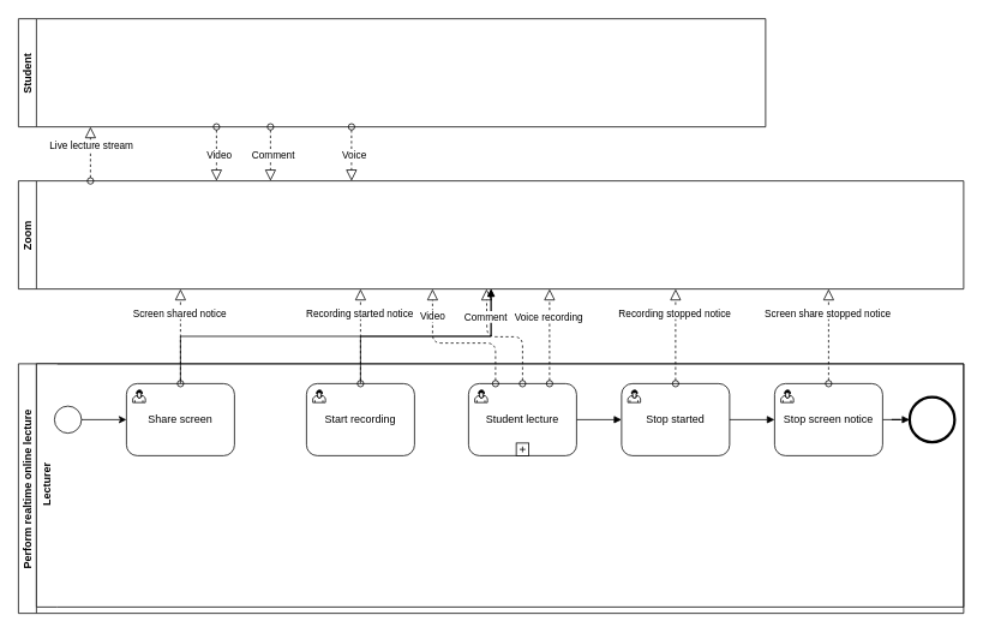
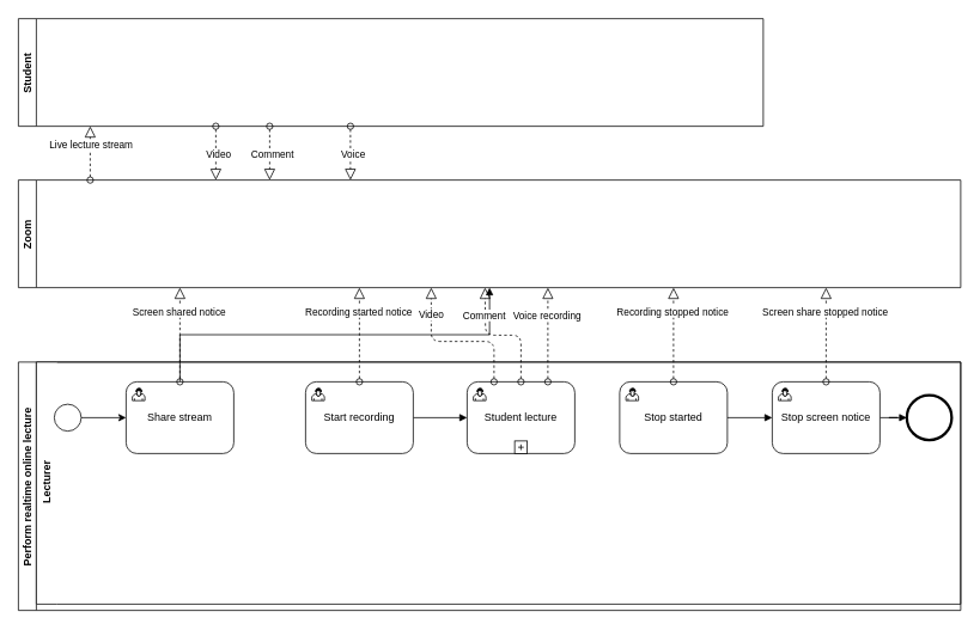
  <mxCell id="0" />
  <mxCell id="1" parent="0" />
  <mxCell id="2" value="Student" style="swimlane;startSize=20;horizontal=0;" vertex="1" parent="1"><mxGeometry x="20" y="20" width="830" height="120" as="geometry" /></mxCell>
  <mxCell id="3" value="Zoom" style="swimlane;startSize=20;horizontal=0;" vertex="1" parent="1"><mxGeometry x="20" y="200" width="1050" height="120" as="geometry" /></mxCell>
  <mxCell id="4" value="Perform realtime online lecture" style="swimlane;startSize=20;horizontal=0;" vertex="1" parent="1"><mxGeometry x="20" y="403" width="1050" height="277" as="geometry" /></mxCell>
  <mxCell id="5" value="Lecturer" style="swimlane;html=1;horizontal=0;swimlaneLine=0;" vertex="1" parent="4"><mxGeometry x="20" width="1030" height="270" as="geometry" /></mxCell>
- <mxCell id="6" style="edgeStyle=orthogonalEdgeStyle;rounded=0;orthogonalLoop=1;jettySize=auto;html=1;startArrow=none;startFill=0;endArrow=block;endFill=1;" edge="1" parent="5" source="7" target="3"><mxGeometry relative="1" as="geometry" /></mxCell>
+ <mxCell id="6" style="edgeStyle=orthogonalEdgeStyle;rounded=0;orthogonalLoop=1;jettySize=auto;html=1;entryX=0;entryY=0.5;entryDx=0;entryDy=0;startArrow=none;startFill=0;endArrow=block;endFill=1;" edge="1" parent="5" source="7" target="12"><mxGeometry relative="1" as="geometry" /></mxCell>
  <mxCell id="7" value="Start recording" style="html=1;whiteSpace=wrap;rounded=1;dropTarget=0;" vertex="1" parent="5"><mxGeometry x="300" y="22" width="120" height="80" as="geometry" /></mxCell>
  <mxCell id="8" value="" style="html=1;shape=mxgraph.bpmn.user_task;outlineConnect=0;" vertex="1" parent="7"><mxGeometry width="14" height="14" relative="1" as="geometry"><mxPoint x="7" y="7" as="offset" /></mxGeometry></mxCell>
  <mxCell id="9" style="edgeStyle=orthogonalEdgeStyle;rounded=0;orthogonalLoop=1;jettySize=auto;html=1;entryX=0;entryY=0.5;entryDx=0;entryDy=0;" edge="1" parent="5" source="10" target="16"><mxGeometry relative="1" as="geometry"><mxPoint x="130" y="62" as="targetPoint" /></mxGeometry></mxCell>
  <mxCell id="10" value="" style="shape=mxgraph.bpmn.shape;html=1;verticalLabelPosition=bottom;labelBackgroundColor=#ffffff;verticalAlign=top;align=center;perimeter=ellipsePerimeter;outlineConnect=0;outline=standard;symbol=general;" vertex="1" parent="5"><mxGeometry x="20" y="47" width="30" height="30" as="geometry" /></mxCell>
- <mxCell id="11" style="edgeStyle=orthogonalEdgeStyle;rounded=0;orthogonalLoop=1;jettySize=auto;html=1;startArrow=none;startFill=0;endArrow=block;endFill=1;exitX=1;exitY=0.5;exitDx=0;exitDy=0;entryX=0;entryY=0.5;entryDx=0;entryDy=0;" edge="1" parent="5" source="12" target="20"><mxGeometry relative="1" as="geometry"><mxPoint x="640" y="62" as="targetPoint" /></mxGeometry></mxCell>
  <mxCell id="12" value="Student lecture" style="html=1;whiteSpace=wrap;rounded=1;dropTarget=0;" vertex="1" parent="5"><mxGeometry x="480" y="22" width="120" height="80" as="geometry" /></mxCell>
  <mxCell id="13" value="" style="html=1;shape=mxgraph.bpmn.user_task;outlineConnect=0;" vertex="1" parent="12"><mxGeometry width="14" height="14" relative="1" as="geometry"><mxPoint x="7" y="7" as="offset" /></mxGeometry></mxCell>
  <mxCell id="14" value="" style="html=1;shape=plus;outlineConnect=0;" vertex="1" parent="12"><mxGeometry x="0.5" y="1" width="14" height="14" relative="1" as="geometry"><mxPoint x="-7" y="-14" as="offset" /></mxGeometry></mxCell>
  <mxCell id="15" style="edgeStyle=orthogonalEdgeStyle;rounded=0;orthogonalLoop=1;jettySize=auto;html=1;startArrow=none;startFill=0;endArrow=block;endFill=1;" edge="1" parent="5" source="16" target="3"><mxGeometry relative="1" as="geometry" /></mxCell>
- <mxCell id="16" value="Share screen" style="html=1;whiteSpace=wrap;rounded=1;dropTarget=0;" vertex="1" parent="5"><mxGeometry x="100" y="22" width="120" height="80" as="geometry" /></mxCell>
+ <mxCell id="16" value="Share stream" style="html=1;whiteSpace=wrap;rounded=1;dropTarget=0;" vertex="1" parent="5"><mxGeometry x="100" y="22" width="120" height="80" as="geometry" /></mxCell>
  <mxCell id="17" value="" style="html=1;shape=mxgraph.bpmn.user_task;outlineConnect=0;" vertex="1" parent="16"><mxGeometry width="14" height="14" relative="1" as="geometry"><mxPoint x="7" y="7" as="offset" /></mxGeometry></mxCell>
  <mxCell id="18" value="" style="shape=mxgraph.bpmn.shape;html=1;verticalLabelPosition=bottom;labelBackgroundColor=#ffffff;verticalAlign=top;align=center;perimeter=ellipsePerimeter;outlineConnect=0;outline=end;symbol=general;" vertex="1" parent="5"><mxGeometry x="970" y="37" width="50" height="50" as="geometry" /></mxCell>
  <mxCell id="19" style="edgeStyle=orthogonalEdgeStyle;rounded=0;orthogonalLoop=1;jettySize=auto;html=1;startArrow=none;startFill=0;endArrow=block;endFill=1;entryX=0;entryY=0.5;entryDx=0;entryDy=0;" edge="1" parent="5" source="20" target="23"><mxGeometry relative="1" as="geometry"><mxPoint x="810" y="62" as="targetPoint" /></mxGeometry></mxCell>
  <mxCell id="20" value="Stop started" style="html=1;whiteSpace=wrap;rounded=1;dropTarget=0;" vertex="1" parent="5"><mxGeometry x="650" y="22" width="120" height="80" as="geometry" /></mxCell>
  <mxCell id="21" value="" style="html=1;shape=mxgraph.bpmn.user_task;outlineConnect=0;" vertex="1" parent="20"><mxGeometry width="14" height="14" relative="1" as="geometry"><mxPoint x="7" y="7" as="offset" /></mxGeometry></mxCell>
  <mxCell id="22" style="edgeStyle=orthogonalEdgeStyle;rounded=0;orthogonalLoop=1;jettySize=auto;html=1;entryX=0;entryY=0.5;entryDx=0;entryDy=0;startArrow=none;startFill=0;endArrow=block;endFill=1;" edge="1" parent="5" source="23" target="18"><mxGeometry relative="1" as="geometry" /></mxCell>
  <mxCell id="23" value="Stop screen notice" style="html=1;whiteSpace=wrap;rounded=1;dropTarget=0;" vertex="1" parent="5"><mxGeometry x="820" y="22" width="120" height="80" as="geometry" /></mxCell>
  <mxCell id="24" value="" style="html=1;shape=mxgraph.bpmn.user_task;outlineConnect=0;" vertex="1" parent="23"><mxGeometry width="14" height="14" relative="1" as="geometry"><mxPoint x="7" y="7" as="offset" /></mxGeometry></mxCell>
  <mxCell id="25" value="" style="startArrow=oval;startFill=0;startSize=7;endArrow=block;endFill=0;endSize=10;dashed=1;html=1;exitX=0.5;exitY=0;exitDx=0;exitDy=0;" edge="1" parent="1" source="7"><mxGeometry width="100" relative="1" as="geometry"><mxPoint x="-150" y="320" as="sourcePoint" /><mxPoint x="400" y="320" as="targetPoint" /></mxGeometry></mxCell>
  <mxCell id="26" value="Recording started notice" style="edgeLabel;html=1;align=center;verticalAlign=middle;resizable=0;points=[];" vertex="1" connectable="0" parent="25"><mxGeometry x="0.509" y="2" relative="1" as="geometry"><mxPoint as="offset" /></mxGeometry></mxCell>
  <mxCell id="27" value="" style="startArrow=oval;startFill=0;startSize=7;endArrow=block;endFill=0;endSize=10;dashed=1;html=1;exitX=0.5;exitY=0;exitDx=0;exitDy=0;edgeStyle=orthogonalEdgeStyle;" edge="1" parent="1" source="12"><mxGeometry width="100" relative="1" as="geometry"><mxPoint x="240" y="435" as="sourcePoint" /><mxPoint x="540" y="320" as="targetPoint" /></mxGeometry></mxCell>
  <mxCell id="28" value="Comment" style="edgeLabel;html=1;align=center;verticalAlign=middle;resizable=0;points=[];" vertex="1" connectable="0" parent="27"><mxGeometry x="0.509" y="2" relative="1" as="geometry"><mxPoint y="-5.29" as="offset" /></mxGeometry></mxCell>
  <mxCell id="29" value="" style="startArrow=oval;startFill=0;startSize=7;endArrow=block;endFill=0;endSize=10;dashed=1;html=1;exitX=0.75;exitY=0;exitDx=0;exitDy=0;" edge="1" parent="1" source="12"><mxGeometry width="100" relative="1" as="geometry"><mxPoint x="560" y="435" as="sourcePoint" /><mxPoint x="610" y="320" as="targetPoint" /></mxGeometry></mxCell>
  <mxCell id="30" value="Voice recording" style="edgeLabel;html=1;align=center;verticalAlign=middle;resizable=0;points=[];" vertex="1" connectable="0" parent="29"><mxGeometry x="0.509" y="2" relative="1" as="geometry"><mxPoint y="4" as="offset" /></mxGeometry></mxCell>
  <mxCell id="31" value="" style="startArrow=oval;startFill=0;startSize=7;endArrow=block;endFill=0;endSize=10;dashed=1;html=1;exitX=0.5;exitY=0;exitDx=0;exitDy=0;" edge="1" parent="1" source="16"><mxGeometry width="100" relative="1" as="geometry"><mxPoint x="410" y="435" as="sourcePoint" /><mxPoint x="200" y="320" as="targetPoint" /></mxGeometry></mxCell>
  <mxCell id="32" value="Screen shared notice" style="edgeLabel;html=1;align=center;verticalAlign=middle;resizable=0;points=[];" vertex="1" connectable="0" parent="31"><mxGeometry x="0.509" y="2" relative="1" as="geometry"><mxPoint as="offset" /></mxGeometry></mxCell>
  <mxCell id="33" value="" style="startArrow=oval;startFill=0;startSize=7;endArrow=block;endFill=0;endSize=10;dashed=1;html=1;" edge="1" parent="1"><mxGeometry width="100" relative="1" as="geometry"><mxPoint x="300" y="140" as="sourcePoint" /><mxPoint x="300" y="200" as="targetPoint" /></mxGeometry></mxCell>
  <mxCell id="34" value="Comment" style="edgeLabel;html=1;align=center;verticalAlign=middle;resizable=0;points=[];" vertex="1" connectable="0" parent="33"><mxGeometry x="0.509" y="2" relative="1" as="geometry"><mxPoint y="-15" as="offset" /></mxGeometry></mxCell>
  <mxCell id="35" value="" style="startArrow=oval;startFill=0;startSize=7;endArrow=block;endFill=0;endSize=10;dashed=1;html=1;" edge="1" parent="1"><mxGeometry width="100" relative="1" as="geometry"><mxPoint x="390" y="140" as="sourcePoint" /><mxPoint x="390" y="200" as="targetPoint" /></mxGeometry></mxCell>
  <mxCell id="36" value="Voice" style="edgeLabel;html=1;align=center;verticalAlign=middle;resizable=0;points=[];" vertex="1" connectable="0" parent="35"><mxGeometry x="0.509" y="2" relative="1" as="geometry"><mxPoint y="-15" as="offset" /></mxGeometry></mxCell>
  <mxCell id="37" value="" style="startArrow=oval;startFill=0;startSize=7;endArrow=block;endFill=0;endSize=10;dashed=1;html=1;" edge="1" parent="1"><mxGeometry width="100" relative="1" as="geometry"><mxPoint x="100" y="200" as="sourcePoint" /><mxPoint x="100" y="140" as="targetPoint" /></mxGeometry></mxCell>
  <mxCell id="38" value="Live lecture stream" style="edgeLabel;html=1;align=center;verticalAlign=middle;resizable=0;points=[];" vertex="1" connectable="0" parent="37"><mxGeometry x="0.509" y="2" relative="1" as="geometry"><mxPoint x="2" y="5" as="offset" /></mxGeometry></mxCell>
  <mxCell id="39" value="" style="startArrow=oval;startFill=0;startSize=7;endArrow=block;endFill=0;endSize=10;dashed=1;html=1;exitX=0.5;exitY=0;exitDx=0;exitDy=0;" edge="1" parent="1" source="20"><mxGeometry width="100" relative="1" as="geometry"><mxPoint x="210" y="435" as="sourcePoint" /><mxPoint x="750" y="320" as="targetPoint" /></mxGeometry></mxCell>
  <mxCell id="40" value="Recording stopped notice" style="edgeLabel;html=1;align=center;verticalAlign=middle;resizable=0;points=[];" vertex="1" connectable="0" parent="39"><mxGeometry x="0.509" y="2" relative="1" as="geometry"><mxPoint as="offset" /></mxGeometry></mxCell>
  <mxCell id="41" value="" style="startArrow=oval;startFill=0;startSize=7;endArrow=block;endFill=0;endSize=10;dashed=1;html=1;exitX=0.5;exitY=0;exitDx=0;exitDy=0;" edge="1" parent="1" source="23"><mxGeometry width="100" relative="1" as="geometry"><mxPoint x="760" y="435" as="sourcePoint" /><mxPoint x="920" y="320" as="targetPoint" /></mxGeometry></mxCell>
  <mxCell id="42" value="Screen share stopped notice" style="edgeLabel;html=1;align=center;verticalAlign=middle;resizable=0;points=[];" vertex="1" connectable="0" parent="41"><mxGeometry x="0.509" y="2" relative="1" as="geometry"><mxPoint as="offset" /></mxGeometry></mxCell>
  <mxCell id="43" value="" style="startArrow=oval;startFill=0;startSize=7;endArrow=block;endFill=0;endSize=10;dashed=1;html=1;" edge="1" parent="1"><mxGeometry width="100" relative="1" as="geometry"><mxPoint x="240" y="140" as="sourcePoint" /><mxPoint x="240" y="200" as="targetPoint" /></mxGeometry></mxCell>
  <mxCell id="44" value="Video" style="edgeLabel;html=1;align=center;verticalAlign=middle;resizable=0;points=[];" vertex="1" connectable="0" parent="43"><mxGeometry x="0.509" y="2" relative="1" as="geometry"><mxPoint y="-15" as="offset" /></mxGeometry></mxCell>
  <mxCell id="45" value="" style="startArrow=oval;startFill=0;startSize=7;endArrow=block;endFill=0;endSize=10;dashed=1;html=1;exitX=0.25;exitY=0;exitDx=0;exitDy=0;edgeStyle=orthogonalEdgeStyle;" edge="1" parent="1" source="12"><mxGeometry width="100" relative="1" as="geometry"><mxPoint x="490" y="330" as="sourcePoint" /><mxPoint x="480" y="320" as="targetPoint" /><Array as="points"><mxPoint x="550" y="380" /><mxPoint x="480" y="380" /></Array></mxGeometry></mxCell>
  <mxCell id="46" value="Video" style="edgeLabel;html=1;align=center;verticalAlign=middle;resizable=0;points=[];" vertex="1" connectable="0" parent="45"><mxGeometry x="-0.113" y="1" relative="1" as="geometry"><mxPoint x="-37.29" y="-31.03" as="offset" /></mxGeometry></mxCell>
